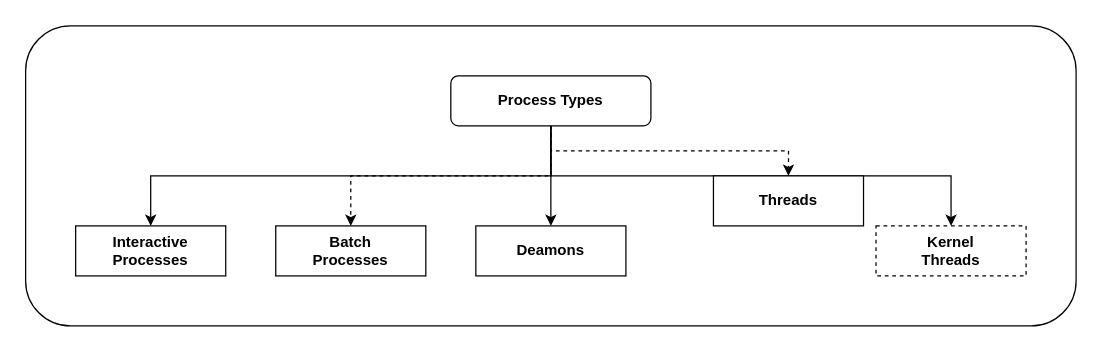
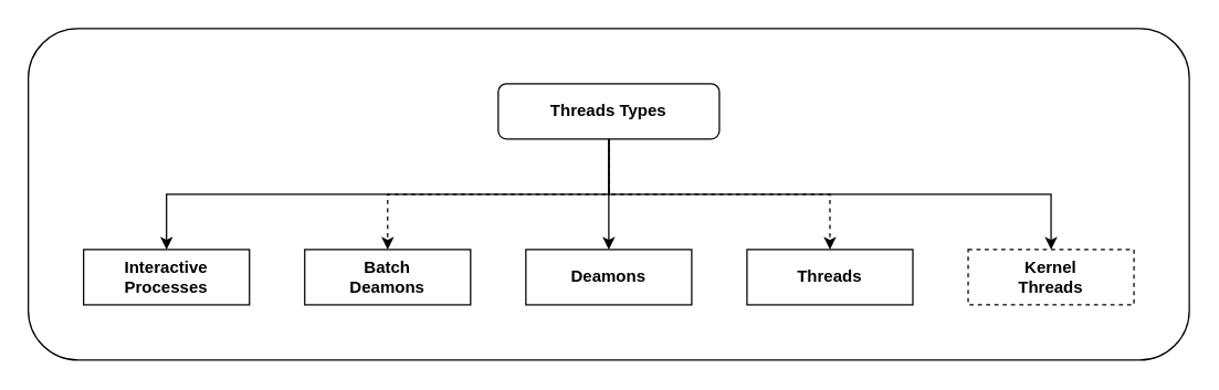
  <mxCell id="0" />
  <mxCell id="1" parent="0" />
  <mxCell id="2" value="" style="rounded=1;whiteSpace=wrap;html=1;fillColor=none;" vertex="1" parent="1"><mxGeometry x="20" y="20" width="840" height="240" as="geometry" /></mxCell>
  <mxCell id="3" style="edgeStyle=orthogonalEdgeStyle;rounded=0;orthogonalLoop=1;jettySize=auto;html=1;exitX=0.5;exitY=1;exitDx=0;exitDy=0;entryX=0.5;entryY=0;entryDx=0;entryDy=0;" edge="1" parent="1" source="8" target="9"><mxGeometry relative="1" as="geometry" /></mxCell>
  <mxCell id="4" style="edgeStyle=orthogonalEdgeStyle;rounded=0;orthogonalLoop=1;jettySize=auto;html=1;exitX=0.5;exitY=1;exitDx=0;exitDy=0;entryX=0.5;entryY=0;entryDx=0;entryDy=0;dashed=1;" edge="1" parent="1" source="8" target="10"><mxGeometry relative="1" as="geometry" /></mxCell>
  <mxCell id="5" style="edgeStyle=orthogonalEdgeStyle;rounded=0;orthogonalLoop=1;jettySize=auto;html=1;exitX=0.5;exitY=1;exitDx=0;exitDy=0;entryX=0.5;entryY=0;entryDx=0;entryDy=0;" edge="1" parent="1" source="8" target="11"><mxGeometry relative="1" as="geometry" /></mxCell>
  <mxCell id="6" style="edgeStyle=orthogonalEdgeStyle;rounded=0;orthogonalLoop=1;jettySize=auto;html=1;exitX=0.5;exitY=1;exitDx=0;exitDy=0;dashed=1;" edge="1" parent="1" source="8" target="12"><mxGeometry relative="1" as="geometry" /></mxCell>
  <mxCell id="7" style="edgeStyle=orthogonalEdgeStyle;rounded=0;orthogonalLoop=1;jettySize=auto;html=1;exitX=0.5;exitY=1;exitDx=0;exitDy=0;" edge="1" parent="1" source="8" target="13"><mxGeometry relative="1" as="geometry" /></mxCell>
- <mxCell id="8" value="Process Types" style="rounded=1;whiteSpace=wrap;html=1;fontStyle=1" vertex="1" parent="1"><mxGeometry x="360" y="60" width="160" height="40" as="geometry" /></mxCell>
+ <mxCell id="8" value="Threads Types" style="rounded=1;whiteSpace=wrap;html=1;fontStyle=1" vertex="1" parent="1"><mxGeometry x="360" y="60" width="160" height="40" as="geometry" /></mxCell>
  <mxCell id="9" value="Interactive&lt;br&gt;Processes" style="rounded=0;whiteSpace=wrap;html=1;fontStyle=1;horizontal=1;" vertex="1" parent="1"><mxGeometry x="60" y="180" width="120" height="40" as="geometry" /></mxCell>
- <mxCell id="10" value="Batch&lt;br&gt;Processes" style="rounded=0;whiteSpace=wrap;html=1;fontStyle=1;horizontal=1;" vertex="1" parent="1"><mxGeometry x="220" y="180" width="120" height="40" as="geometry" /></mxCell>
+ <mxCell id="10" value="Batch&lt;br&gt;Deamons" style="rounded=0;whiteSpace=wrap;html=1;fontStyle=1;horizontal=1;" vertex="1" parent="1"><mxGeometry x="220" y="180" width="120" height="40" as="geometry" /></mxCell>
  <mxCell id="11" value="Deamons" style="rounded=0;whiteSpace=wrap;html=1;fontStyle=1;horizontal=1;" vertex="1" parent="1"><mxGeometry x="380" y="180" width="120" height="40" as="geometry" /></mxCell>
- <mxCell id="12" value="Threads" style="rounded=0;whiteSpace=wrap;html=1;fontStyle=1;horizontal=1;" vertex="1" parent="1"><mxGeometry x="570" y="140" width="120" height="40" as="geometry" /></mxCell>
+ <mxCell id="12" value="Threads" style="rounded=0;whiteSpace=wrap;html=1;fontStyle=1;horizontal=1;" vertex="1" parent="1"><mxGeometry x="540" y="180" width="120" height="40" as="geometry" /></mxCell>
  <mxCell id="13" value="Kernel&lt;br&gt;Threads" style="rounded=0;whiteSpace=wrap;html=1;fontStyle=1;horizontal=1;dashed=1;" vertex="1" parent="1"><mxGeometry x="700" y="180" width="120" height="40" as="geometry" /></mxCell>
